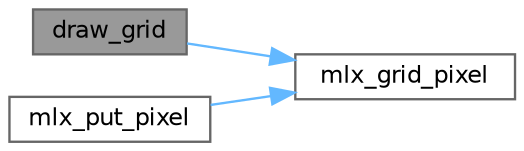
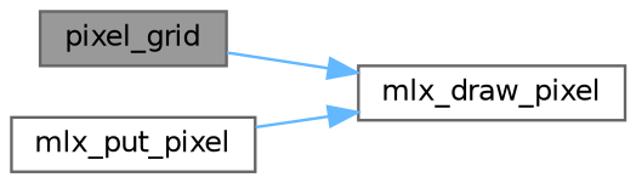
  digraph {
    rankdir=LR
    node [color=grey40 fillcolor=white fontname=Helvetica fontsize=10 shape=box style=filled]
    edge [color=steelblue1 fontname=Helvetica fontsize=10 labelfontname=Helvetica labelfontsize=10 style=solid]
-   n1 [color=gray40 fillcolor=grey60 fontcolor=black height=0.2 label=draw_grid width=0.4]
-   n2 [height=0.2 label=mlx_grid_pixel width=0.4]
+   n1 [color=gray40 fillcolor=grey60 fontcolor=black height=0.2 label=pixel_grid width=0.4]
+   n2 [height=0.2 label=mlx_draw_pixel width=0.4]
    n3 [height=0.2 label=mlx_put_pixel width=0.4]
    n1 -> n2
    n3 -> n2
  }
